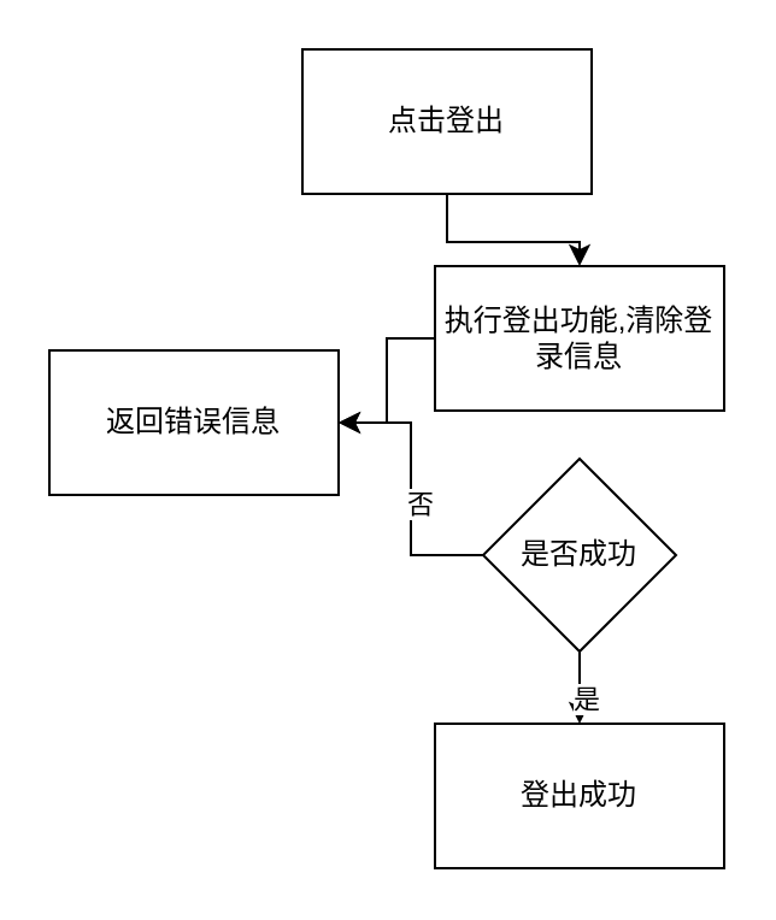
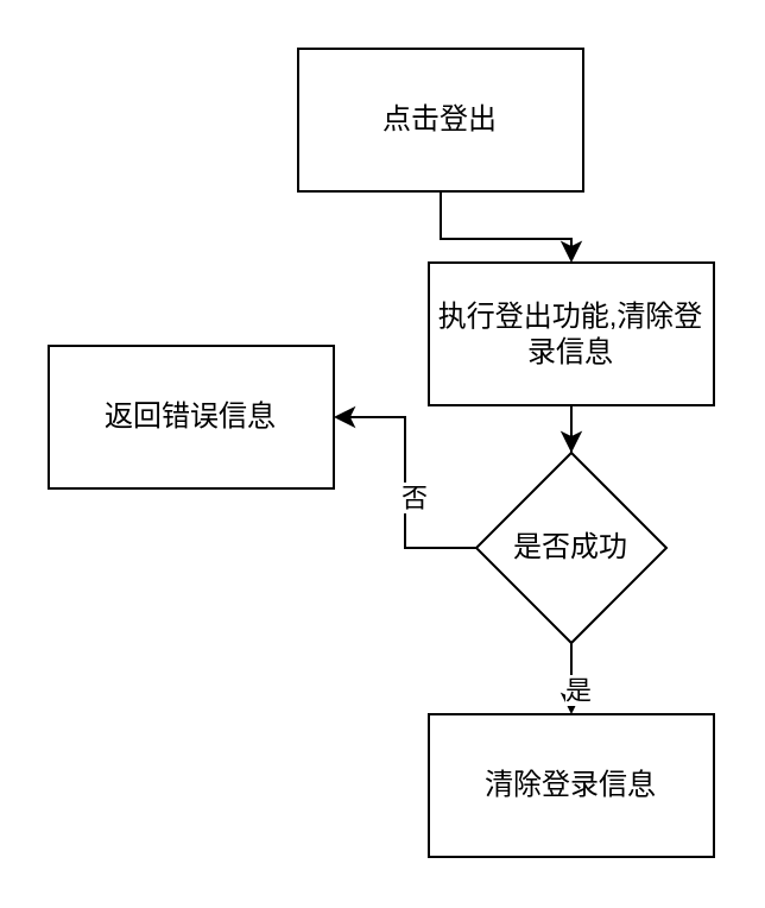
  <mxCell id="0" />
  <mxCell id="1" parent="0" />
  <mxCell id="2" value="" style="edgeStyle=orthogonalEdgeStyle;rounded=0;orthogonalLoop=1;jettySize=auto;html=1;" parent="1" source="3" target="5" edge="1"><mxGeometry relative="1" as="geometry" /></mxCell>
  <mxCell id="3" value="点击登出" style="rounded=0;whiteSpace=wrap;html=1;" parent="1" vertex="1"><mxGeometry x="125" y="20" width="120" height="60" as="geometry" /></mxCell>
- <mxCell id="4" value="" style="edgeStyle=orthogonalEdgeStyle;rounded=0;orthogonalLoop=1;jettySize=auto;html=1;" parent="1" source="5" target="11" edge="1"><mxGeometry relative="1" as="geometry" /></mxCell>
+ <mxCell id="4" value="" style="edgeStyle=orthogonalEdgeStyle;rounded=0;orthogonalLoop=1;jettySize=auto;html=1;" parent="1" source="5" target="10" edge="1"><mxGeometry relative="1" as="geometry" /></mxCell>
  <mxCell id="5" value="执行登出功能,清除登录信息" style="whiteSpace=wrap;html=1;rounded=0;" parent="1" vertex="1"><mxGeometry x="180" y="110" width="120" height="60" as="geometry" /></mxCell>
  <mxCell id="6" value="" style="edgeStyle=orthogonalEdgeStyle;rounded=0;orthogonalLoop=1;jettySize=auto;html=1;" parent="1" source="10" target="11" edge="1"><mxGeometry relative="1" as="geometry" /></mxCell>
  <mxCell id="7" value="否" style="edgeLabel;html=1;align=center;verticalAlign=middle;resizable=0;points=[];" parent="6" vertex="1" connectable="0"><mxGeometry x="-0.1" y="-3" relative="1" as="geometry"><mxPoint as="offset" /></mxGeometry></mxCell>
  <mxCell id="8" value="" style="edgeStyle=orthogonalEdgeStyle;rounded=0;orthogonalLoop=1;jettySize=auto;html=1;" parent="1" source="10" target="12" edge="1"><mxGeometry relative="1" as="geometry" /></mxCell>
  <mxCell id="9" value="是" style="edgeLabel;html=1;align=center;verticalAlign=middle;resizable=0;points=[];" parent="8" vertex="1" connectable="0"><mxGeometry x="-0.244" y="2" relative="1" as="geometry"><mxPoint as="offset" /></mxGeometry></mxCell>
  <mxCell id="10" value="是否成功" style="rhombus;whiteSpace=wrap;html=1;rounded=0;" parent="1" vertex="1"><mxGeometry x="200" y="190" width="80" height="80" as="geometry" /></mxCell>
  <mxCell id="11" value="返回错误信息" style="whiteSpace=wrap;html=1;rounded=0;" parent="1" vertex="1"><mxGeometry x="20" y="145" width="120" height="60" as="geometry" /></mxCell>
- <mxCell id="12" value="登出成功" style="whiteSpace=wrap;html=1;rounded=0;" parent="1" vertex="1"><mxGeometry x="180" y="300" width="120" height="60" as="geometry" /></mxCell>
+ <mxCell id="12" value="清除登录信息" style="whiteSpace=wrap;html=1;rounded=0;" parent="1" vertex="1"><mxGeometry x="180" y="300" width="120" height="60" as="geometry" /></mxCell>
